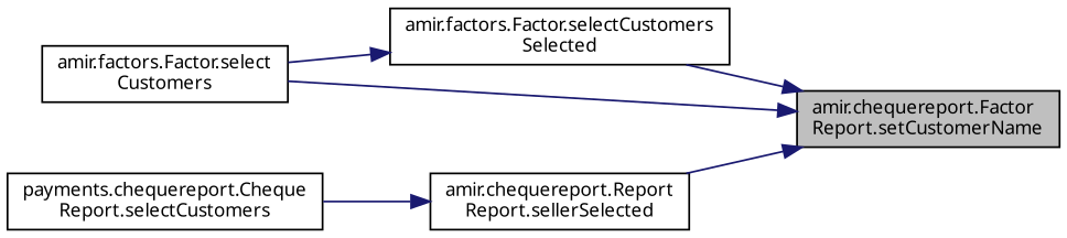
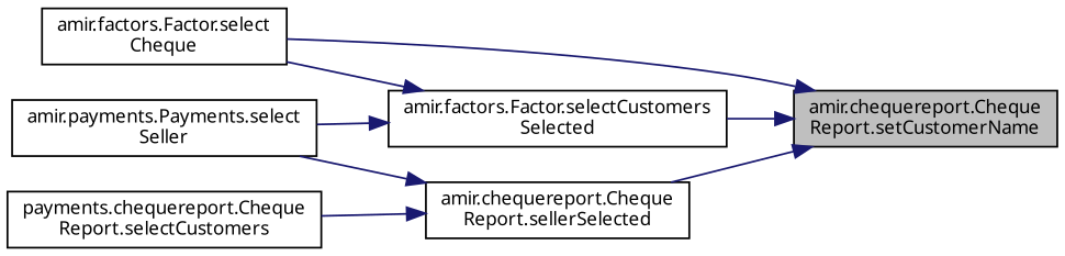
  digraph {
    fontname="Noto Sans"
    rankdir=RL
    node [color=black fillcolor=white fontname="Noto Sans" fontsize=10 shape=record style=filled]
    edge [color=midnightblue dir=back fontname="Noto Sans" fontsize=10 labelfontname="FreeSans.ttf" labelfontsize=10 style=solid]
-   n1 [fillcolor=grey75 fontcolor=black height=0.2 label="amir.chequereport.Factor\lReport.setCustomerName" width=0.4]
+   n1 [fillcolor=grey75 fontcolor=black height=0.2 label="amir.chequereport.Cheque\lReport.setCustomerName" width=0.4]
    n2 [height=0.2 label="amir.factors.Factor.selectCustomers\lSelected" width=0.4]
-   n3 [height=0.2 label="amir.chequereport.Report\lReport.sellerSelected" width=0.4]
-   n4 [height=0.2 label="amir.factors.Factor.select\lCustomers" width=0.4]
+   n3 [height=0.2 label="amir.chequereport.Cheque\lReport.sellerSelected" width=0.4]
+   n4 [height=0.2 label="amir.factors.Factor.select\lCheque" width=0.4]
+   n5 [height=0.2 label="amir.payments.Payments.select\lSeller" width=0.4]
    n6 [height=0.2 label="payments.chequereport.Cheque\lReport.selectCustomers" width=0.4]
    n1 -> n2
    n1 -> n3
    n1 -> n4
    n2 -> n4
+   n2 -> n5
+   n3 -> n5
    n3 -> n6
  }
